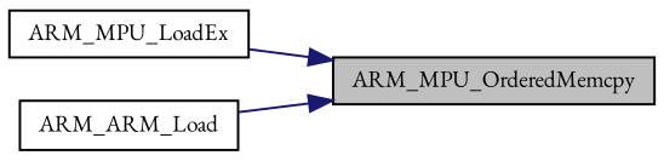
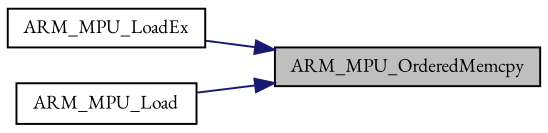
  digraph {
    fontname="EB Garamond"
    rankdir=RL
    node [color=black fillcolor=white fontname="EB Garamond" fontsize=10 shape=record style=filled]
    edge [color=midnightblue dir=back fontname="EB Garamond" fontsize=10 labelfontname=Helvetica labelfontsize=10 style=solid]
    n1 [fillcolor=grey75 fontcolor=black height=0.2 label=ARM_MPU_OrderedMemcpy width=0.4]
    n2 [height=0.2 label=ARM_MPU_LoadEx width=0.4]
-   n3 [height=0.2 label=ARM_ARM_Load width=0.4]
+   n3 [height=0.2 label=ARM_MPU_Load width=0.4]
    n1 -> n2
    n1 -> n3
  }
